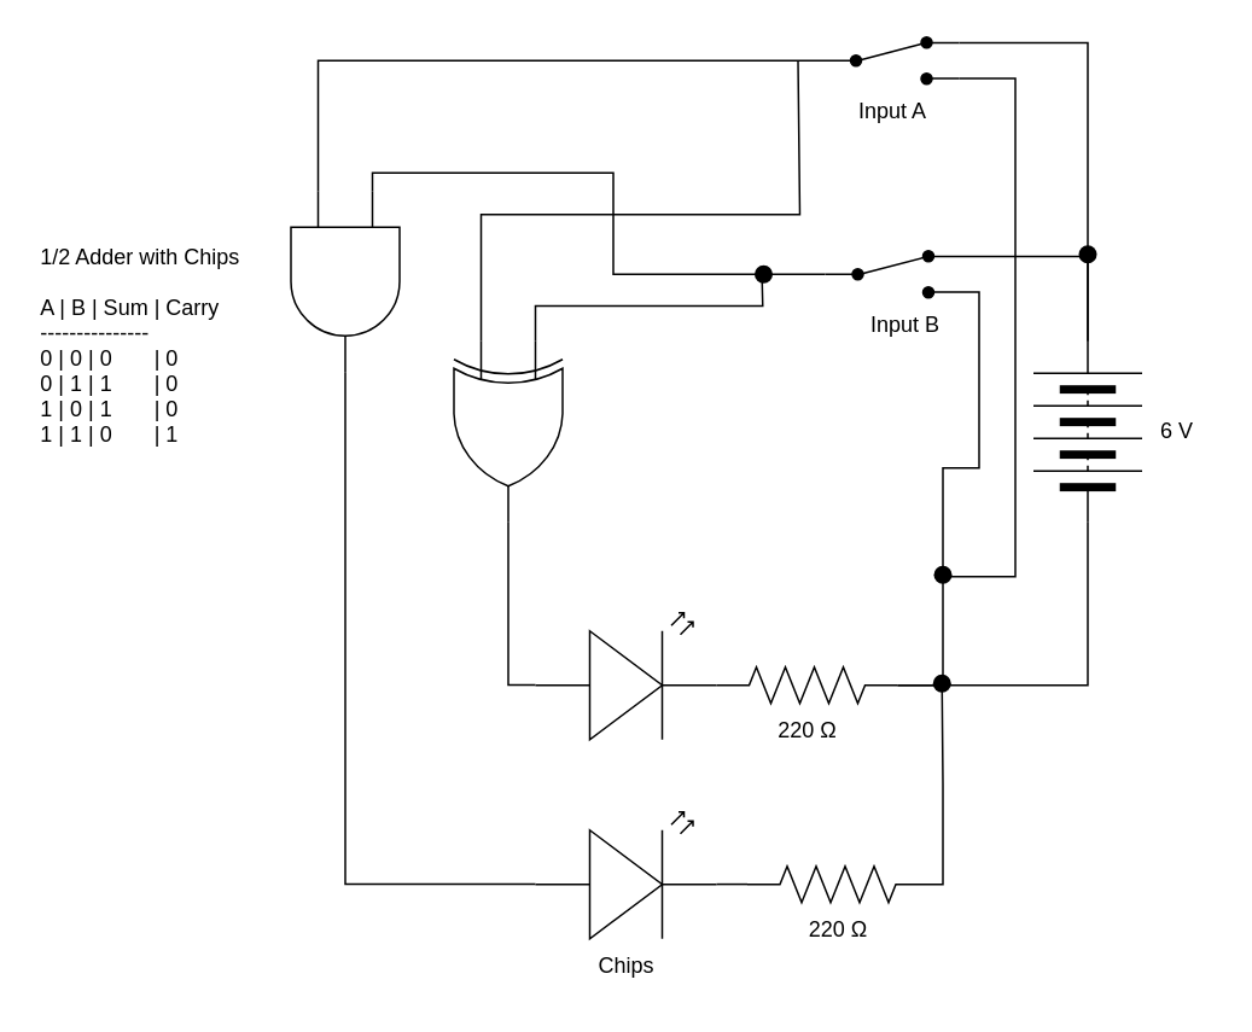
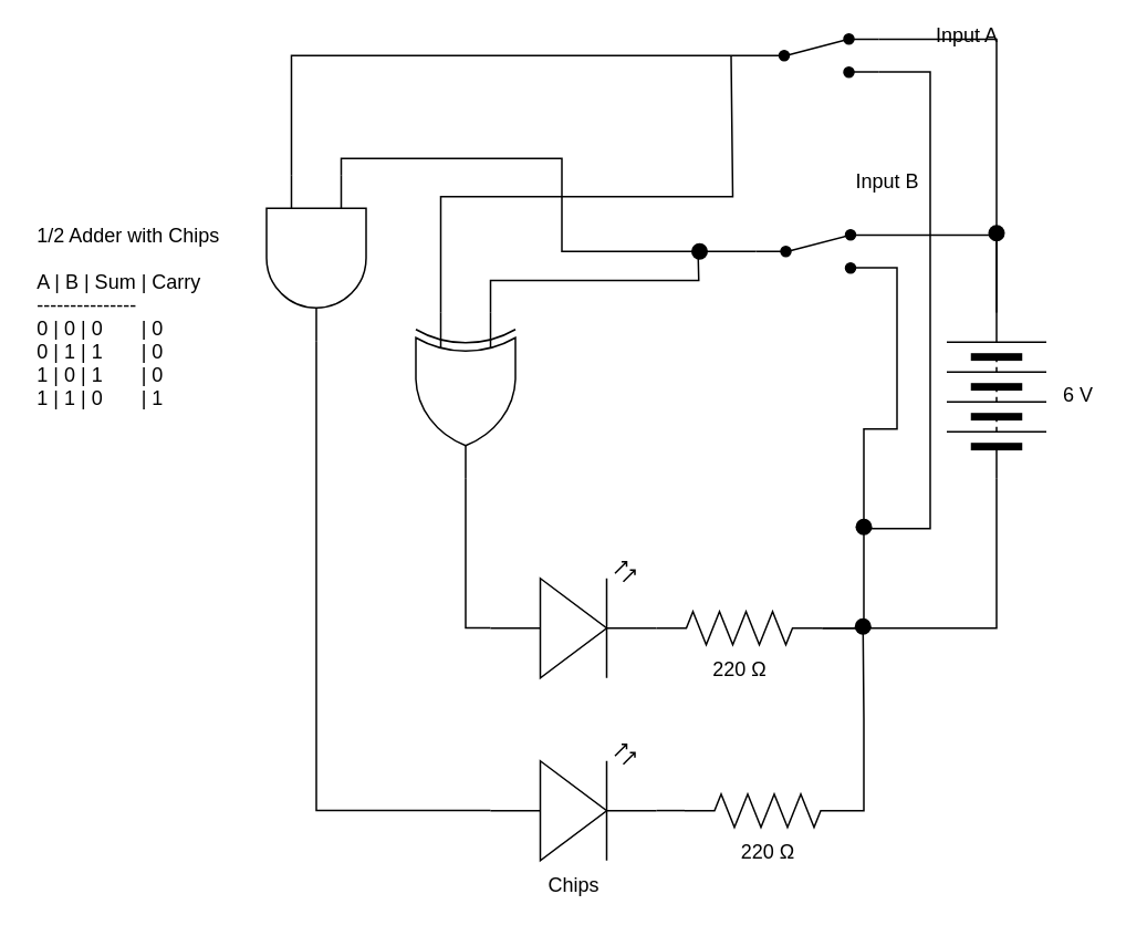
  <mxCell id="0" />
  <mxCell id="1" parent="0" />
  <mxCell id="2" value="" style="verticalLabelPosition=bottom;shadow=0;dashed=0;align=center;html=1;verticalAlign=top;shape=mxgraph.electrical.opto_electronics.led_2;pointerEvents=1;rotation=-180;flipH=1;flipV=1;" parent="1" vertex="1"><mxGeometry x="295" y="338" width="100" height="70" as="geometry" /></mxCell>
  <mxCell id="3" style="edgeStyle=orthogonalEdgeStyle;html=1;exitX=1;exitY=0.5;exitDx=0;exitDy=0;exitPerimeter=0;entryX=0;entryY=0.5;entryDx=0;entryDy=0;rounded=0;curved=0;endArrow=none;endFill=0;" parent="1" source="4" target="6" edge="1"><mxGeometry relative="1" as="geometry" /></mxCell>
  <mxCell id="4" value="" style="pointerEvents=1;verticalLabelPosition=bottom;shadow=0;dashed=0;align=center;html=1;verticalAlign=top;shape=mxgraph.electrical.resistors.resistor_2;rotation=0;flipV=0;flipH=0;" parent="1" vertex="1"><mxGeometry x="395" y="368" width="100" height="20" as="geometry" /></mxCell>
  <mxCell id="5" value="220&amp;nbsp;Ω" style="text;html=1;align=center;verticalAlign=middle;resizable=0;points=[];autosize=1;strokeColor=none;fillColor=none;" parent="1" vertex="1"><mxGeometry x="415" y="388" width="60" height="30" as="geometry" /></mxCell>
  <mxCell id="6" value="" style="pointerEvents=1;verticalLabelPosition=bottom;shadow=0;dashed=0;align=center;html=1;verticalAlign=top;shape=mxgraph.electrical.miscellaneous.batteryStack;rotation=-90;" parent="1" vertex="1"><mxGeometry x="550" y="208" width="100" height="60" as="geometry" /></mxCell>
  <mxCell id="7" style="edgeStyle=orthogonalEdgeStyle;html=1;exitX=1;exitY=0.12;exitDx=0;exitDy=0;entryX=1;entryY=0.5;entryDx=0;entryDy=0;rounded=0;curved=0;endArrow=none;endFill=0;" parent="1" source="9" target="6" edge="1"><mxGeometry relative="1" as="geometry" /></mxCell>
  <mxCell id="8" style="edgeStyle=orthogonalEdgeStyle;html=1;exitX=1;exitY=0.88;exitDx=0;exitDy=0;rounded=0;endArrow=none;endFill=0;" parent="1" source="9" edge="1"><mxGeometry relative="1" as="geometry"><mxPoint x="520" y="318" as="targetPoint" /><Array as="points"><mxPoint x="560" y="43" /><mxPoint x="560" y="318" /></Array></mxGeometry></mxCell>
  <mxCell id="9" value="" style="html=1;shape=mxgraph.electrical.electro-mechanical.twoWaySwitch;aspect=fixed;elSwitchState=2;flipH=0;flipV=0;fillColor=#000000;" parent="1" vertex="1"><mxGeometry x="454" y="20" width="75" height="26" as="geometry" /></mxCell>
  <mxCell id="10" style="edgeStyle=orthogonalEdgeStyle;html=1;exitX=1;exitY=0.12;exitDx=0;exitDy=0;entryX=1;entryY=0.5;entryDx=0;entryDy=0;rounded=0;endArrow=none;endFill=0;" parent="1" source="11" target="6" edge="1"><mxGeometry relative="1" as="geometry" /></mxCell>
  <mxCell id="11" value="" style="html=1;shape=mxgraph.electrical.electro-mechanical.twoWaySwitch;aspect=fixed;elSwitchState=2;flipH=0;flipV=0;fillColor=#000000;" parent="1" vertex="1"><mxGeometry x="455" y="138" width="75" height="26" as="geometry" /></mxCell>
- <mxCell id="12" value="Input A" style="text;html=1;align=center;verticalAlign=middle;resizable=0;points=[];autosize=1;strokeColor=none;fillColor=none;" parent="1" vertex="1"><mxGeometry x="461.5" y="46" width="60" height="30" as="geometry" /></mxCell>
- <mxCell id="13" value="Input B" style="text;html=1;align=center;verticalAlign=middle;resizable=0;points=[];autosize=1;strokeColor=none;fillColor=none;" parent="1" vertex="1"><mxGeometry x="469" y="164" width="60" height="30" as="geometry" /></mxCell>
+ <mxCell id="12" value="Input A" style="text;html=1;align=center;verticalAlign=middle;resizable=0;points=[];autosize=1;strokeColor=none;fillColor=none;" parent="1" vertex="1"><mxGeometry x="551.5" y="6" width="60" height="30" as="geometry" /></mxCell>
+ <mxCell id="13" value="Input B" style="text;html=1;align=center;verticalAlign=middle;resizable=0;points=[];autosize=1;strokeColor=none;fillColor=none;" parent="1" vertex="1"><mxGeometry x="504" y="94" width="60" height="30" as="geometry" /></mxCell>
  <mxCell id="14" value="1/2 Adder with Chips&#10;&#10;A | B | Sum | Carry &#10;---------------&#10;0 | 0 | 0       | 0&#10;0 | 1 | 1       | 0&#10;1 | 0 | 1       | 0&#10;1 | 1 | 0       | 1" style="text;align=left;verticalAlign=middle;resizable=0;points=[];autosize=1;strokeColor=none;fillColor=none;" parent="1" vertex="1"><mxGeometry x="20" y="125" width="130" height="130" as="geometry" /></mxCell>
  <mxCell id="15" style="edgeStyle=orthogonalEdgeStyle;html=1;entryX=0;entryY=0.57;entryDx=0;entryDy=0;entryPerimeter=0;endArrow=none;endFill=0;rounded=0;exitX=1;exitY=0.5;exitDx=0;exitDy=0;exitPerimeter=0;" parent="1" source="24" target="2" edge="1"><mxGeometry relative="1" as="geometry"><Array as="points"><mxPoint x="280" y="378" /></Array><mxPoint x="240" y="278" as="sourcePoint" /></mxGeometry></mxCell>
  <mxCell id="16" style="edgeStyle=orthogonalEdgeStyle;html=1;exitX=1;exitY=0.57;exitDx=0;exitDy=0;exitPerimeter=0;entryX=0;entryY=0.5;entryDx=0;entryDy=0;entryPerimeter=0;endArrow=none;endFill=0;rounded=0;curved=0;" parent="1" source="2" target="4" edge="1"><mxGeometry relative="1" as="geometry" /></mxCell>
  <mxCell id="17" style="edgeStyle=orthogonalEdgeStyle;html=1;exitX=1;exitY=0.88;exitDx=0;exitDy=0;entryX=1;entryY=0.5;entryDx=0;entryDy=0;entryPerimeter=0;rounded=0;endArrow=none;endFill=0;" parent="1" source="11" target="4" edge="1"><mxGeometry relative="1" as="geometry"><Array as="points"><mxPoint x="540" y="161" /><mxPoint x="540" y="258" /><mxPoint x="520" y="258" /><mxPoint x="520" y="378" /></Array></mxGeometry></mxCell>
  <mxCell id="18" value="" style="shape=waypoint;sketch=0;size=6;pointerEvents=1;points=[];fillColor=none;resizable=0;rotatable=0;perimeter=centerPerimeter;snapToPoint=1;strokeWidth=3;" parent="1" vertex="1"><mxGeometry x="590" y="130" width="20" height="20" as="geometry" /></mxCell>
  <mxCell id="19" value="" style="shape=waypoint;sketch=0;size=6;pointerEvents=1;points=[];fillColor=none;resizable=0;rotatable=0;perimeter=centerPerimeter;snapToPoint=1;strokeWidth=3;" parent="1" vertex="1"><mxGeometry x="510" y="307" width="20" height="20" as="geometry" /></mxCell>
  <mxCell id="20" value="" style="shape=waypoint;sketch=0;size=6;pointerEvents=1;points=[];fillColor=none;resizable=0;rotatable=0;perimeter=centerPerimeter;snapToPoint=1;strokeWidth=3;" parent="1" vertex="1"><mxGeometry x="509.5" y="367" width="20" height="20" as="geometry" /></mxCell>
  <mxCell id="21" value="6 V" style="text;html=1;align=center;verticalAlign=middle;resizable=0;points=[];autosize=1;strokeColor=none;fillColor=none;" parent="1" vertex="1"><mxGeometry x="629" y="223" width="40" height="30" as="geometry" /></mxCell>
  <mxCell id="22" style="edgeStyle=orthogonalEdgeStyle;html=1;exitX=0;exitY=0.75;exitDx=0;exitDy=0;exitPerimeter=0;rounded=0;endArrow=none;endFill=0;" parent="1" source="24" edge="1"><mxGeometry relative="1" as="geometry"><mxPoint x="440" y="33" as="targetPoint" /><mxPoint x="265" y="170" as="sourcePoint" /><Array as="points"><mxPoint x="265" y="118" /><mxPoint x="441" y="118" /></Array></mxGeometry></mxCell>
  <mxCell id="23" style="edgeStyle=orthogonalEdgeStyle;html=1;exitX=0;exitY=0.25;exitDx=0;exitDy=0;exitPerimeter=0;rounded=0;endArrow=none;endFill=0;" parent="1" source="24" edge="1"><mxGeometry relative="1" as="geometry"><mxPoint x="420" y="148" as="targetPoint" /></mxGeometry></mxCell>
  <mxCell id="24" value="" style="verticalLabelPosition=bottom;shadow=0;dashed=0;align=center;html=1;verticalAlign=top;shape=mxgraph.electrical.logic_gates.logic_gate;operation=xor;rotation=90;" parent="1" vertex="1"><mxGeometry x="230" y="208" width="100" height="60" as="geometry" /></mxCell>
  <mxCell id="25" style="edgeStyle=orthogonalEdgeStyle;html=1;exitX=0;exitY=0.25;exitDx=0;exitDy=0;exitPerimeter=0;entryX=0;entryY=0.5;entryDx=0;entryDy=0;endArrow=none;endFill=0;rounded=0;" parent="1" source="26" target="11" edge="1"><mxGeometry relative="1" as="geometry"><Array as="points"><mxPoint x="205" y="95" /><mxPoint x="338" y="95" /><mxPoint x="338" y="151" /></Array></mxGeometry></mxCell>
  <mxCell id="26" value="" style="verticalLabelPosition=bottom;shadow=0;dashed=0;align=center;html=1;verticalAlign=top;shape=mxgraph.electrical.logic_gates.logic_gate;operation=and;rotation=90;" parent="1" vertex="1"><mxGeometry x="140" y="125" width="100" height="60" as="geometry" /></mxCell>
  <mxCell id="27" style="edgeStyle=orthogonalEdgeStyle;html=1;entryX=0;entryY=0.75;entryDx=0;entryDy=0;entryPerimeter=0;rounded=0;endArrow=none;endFill=0;" parent="1" source="9" target="26" edge="1"><mxGeometry relative="1" as="geometry" /></mxCell>
  <mxCell id="28" value="" style="verticalLabelPosition=bottom;shadow=0;dashed=0;align=center;html=1;verticalAlign=top;shape=mxgraph.electrical.opto_electronics.led_2;pointerEvents=1;rotation=-180;flipH=1;flipV=1;" parent="1" vertex="1"><mxGeometry x="295" y="448" width="100" height="70" as="geometry" /></mxCell>
  <mxCell id="29" style="edgeStyle=orthogonalEdgeStyle;html=1;entryX=0;entryY=0.57;entryDx=0;entryDy=0;entryPerimeter=0;rounded=0;endArrow=none;endFill=0;" parent="1" source="26" target="28" edge="1"><mxGeometry relative="1" as="geometry"><Array as="points"><mxPoint x="190" y="488" /></Array></mxGeometry></mxCell>
  <mxCell id="30" style="edgeStyle=orthogonalEdgeStyle;html=1;endArrow=none;endFill=0;rounded=0;" parent="1" source="31" target="20" edge="1"><mxGeometry relative="1" as="geometry"><Array as="points"><mxPoint x="520" y="488" /><mxPoint x="520" y="433" /></Array></mxGeometry></mxCell>
  <mxCell id="31" value="" style="pointerEvents=1;verticalLabelPosition=bottom;shadow=0;dashed=0;align=center;html=1;verticalAlign=top;shape=mxgraph.electrical.resistors.resistor_2;rotation=0;flipV=0;flipH=0;" parent="1" vertex="1"><mxGeometry x="412" y="478" width="100" height="20" as="geometry" /></mxCell>
  <mxCell id="32" style="edgeStyle=orthogonalEdgeStyle;html=1;exitX=1;exitY=0.57;exitDx=0;exitDy=0;exitPerimeter=0;entryX=0;entryY=0.5;entryDx=0;entryDy=0;entryPerimeter=0;endArrow=none;endFill=0;rounded=0;" parent="1" source="28" target="31" edge="1"><mxGeometry relative="1" as="geometry" /></mxCell>
  <mxCell id="33" value="220&amp;nbsp;Ω" style="text;html=1;align=center;verticalAlign=middle;resizable=0;points=[];autosize=1;strokeColor=none;fillColor=none;" parent="1" vertex="1"><mxGeometry x="432" y="498" width="60" height="30" as="geometry" /></mxCell>
  <mxCell id="34" value="Chips" style="text;html=1;align=center;verticalAlign=middle;resizable=0;points=[];autosize=1;strokeColor=none;fillColor=none;" parent="1" vertex="1"><mxGeometry x="320" y="518" width="50" height="30" as="geometry" /></mxCell>
  <mxCell id="35" value="" style="shape=waypoint;sketch=0;size=6;pointerEvents=1;points=[];fillColor=none;resizable=0;rotatable=0;perimeter=centerPerimeter;snapToPoint=1;strokeWidth=3;" parent="1" vertex="1"><mxGeometry x="411" y="141" width="20" height="20" as="geometry" /></mxCell>
